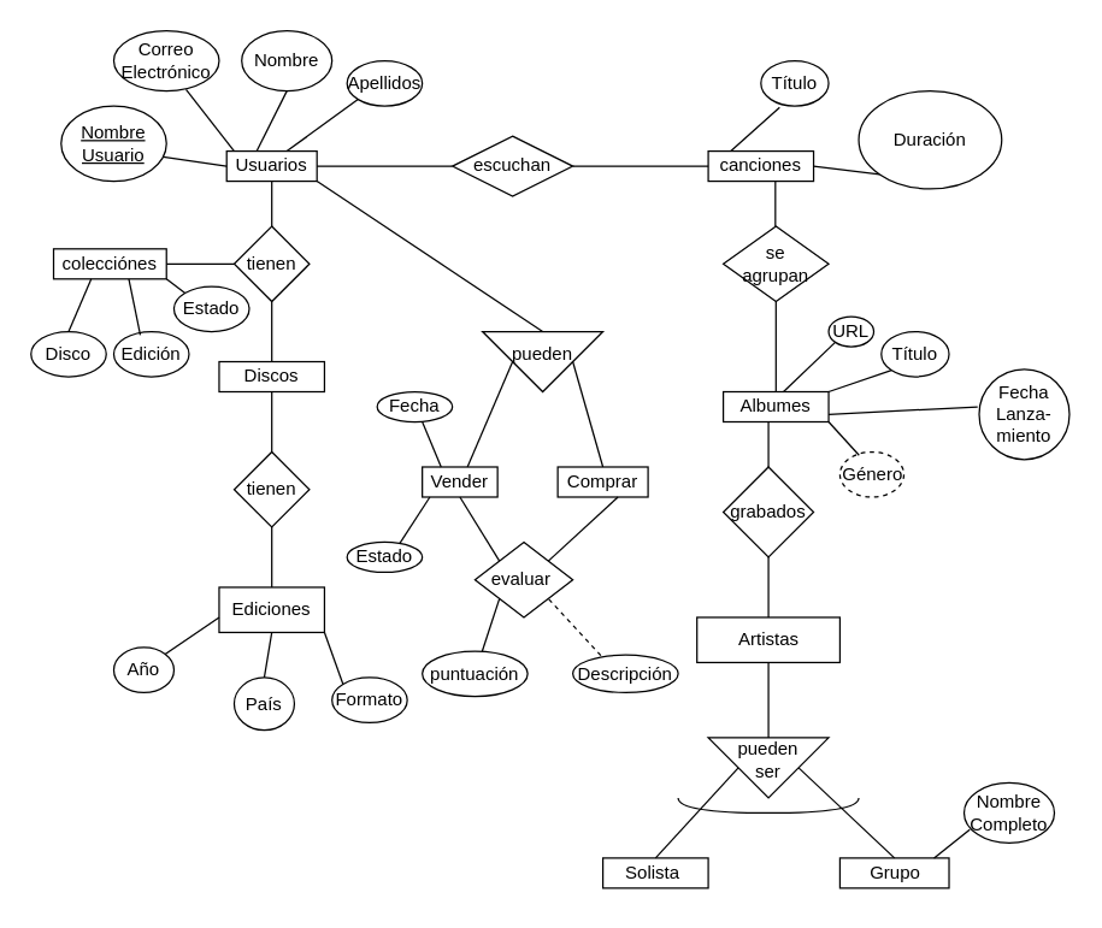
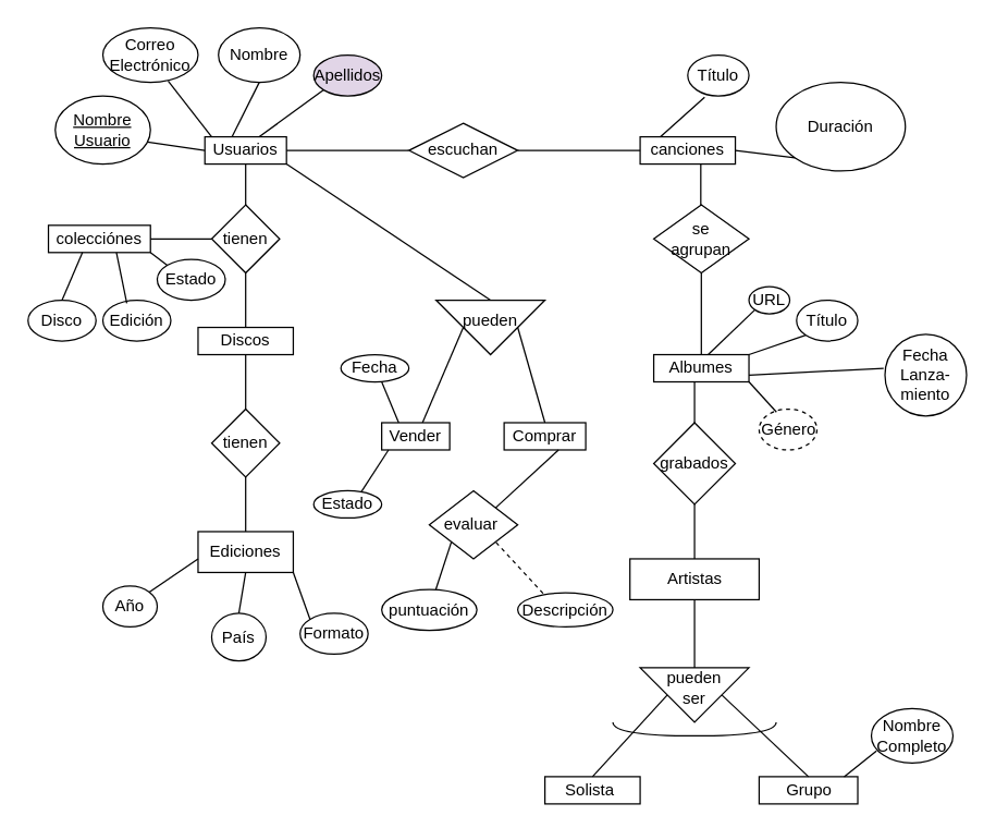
  <mxCell id="0" />
  <mxCell id="1" parent="0" />
  <mxCell id="2" value="Usuarios" style="rounded=0;whiteSpace=wrap;html=1;" vertex="1" parent="1"><mxGeometry x="150" y="100" width="60" height="20" as="geometry" /></mxCell>
  <mxCell id="3" value="" style="endArrow=none;html=1;rounded=0;" edge="1" parent="1" target="4"><mxGeometry width="50" height="50" relative="1" as="geometry"><mxPoint x="210" y="110" as="sourcePoint" /><mxPoint x="300" y="110" as="targetPoint" /></mxGeometry></mxCell>
  <mxCell id="4" value="escuchan" style="rhombus;whiteSpace=wrap;html=1;" vertex="1" parent="1"><mxGeometry x="300" y="90" width="80" height="40" as="geometry" /></mxCell>
  <mxCell id="5" value="canciones" style="rounded=0;whiteSpace=wrap;html=1;" vertex="1" parent="1"><mxGeometry x="470" y="100" width="70" height="20" as="geometry" /></mxCell>
  <mxCell id="6" value="" style="endArrow=none;html=1;rounded=0;entryX=0;entryY=0.5;entryDx=0;entryDy=0;" edge="1" parent="1" target="5"><mxGeometry width="50" height="50" relative="1" as="geometry"><mxPoint x="380" y="110" as="sourcePoint" /><mxPoint x="430" y="60" as="targetPoint" /></mxGeometry></mxCell>
  <mxCell id="7" value="" style="endArrow=none;html=1;rounded=0;" edge="1" parent="1"><mxGeometry width="50" height="50" relative="1" as="geometry"><mxPoint x="514.6" y="150" as="sourcePoint" /><mxPoint x="514.6" y="120" as="targetPoint" /></mxGeometry></mxCell>
  <mxCell id="8" value="se&lt;div&gt;agrupan&lt;/div&gt;" style="rhombus;whiteSpace=wrap;html=1;" vertex="1" parent="1"><mxGeometry x="480" y="150" width="70" height="50" as="geometry" /></mxCell>
  <mxCell id="9" value="Albumes" style="rounded=0;whiteSpace=wrap;html=1;" vertex="1" parent="1"><mxGeometry x="480" y="260" width="70" height="20" as="geometry" /></mxCell>
  <mxCell id="10" value="" style="endArrow=none;html=1;rounded=0;exitX=0.5;exitY=0;exitDx=0;exitDy=0;entryX=0.5;entryY=1;entryDx=0;entryDy=0;" edge="1" parent="1" source="9" target="8"><mxGeometry width="50" height="50" relative="1" as="geometry"><mxPoint x="470" y="250" as="sourcePoint" /><mxPoint x="520" y="200" as="targetPoint" /></mxGeometry></mxCell>
  <mxCell id="11" value="" style="endArrow=none;html=1;rounded=0;" edge="1" parent="1"><mxGeometry width="50" height="50" relative="1" as="geometry"><mxPoint x="510" y="310" as="sourcePoint" /><mxPoint x="510" y="280" as="targetPoint" /></mxGeometry></mxCell>
  <mxCell id="12" value="grabados" style="rhombus;whiteSpace=wrap;html=1;" vertex="1" parent="1"><mxGeometry x="480" y="310" width="60" height="60" as="geometry" /></mxCell>
  <mxCell id="13" value="Artistas" style="rounded=0;whiteSpace=wrap;html=1;" vertex="1" parent="1"><mxGeometry x="462.5" y="410" width="95" height="30" as="geometry" /></mxCell>
  <mxCell id="14" value="" style="endArrow=none;html=1;rounded=0;" edge="1" parent="1"><mxGeometry width="50" height="50" relative="1" as="geometry"><mxPoint x="510" y="410" as="sourcePoint" /><mxPoint x="510" y="370" as="targetPoint" /></mxGeometry></mxCell>
  <mxCell id="15" value="" style="triangle;whiteSpace=wrap;html=1;rotation=90;" vertex="1" parent="1"><mxGeometry x="490" y="470" width="40" height="80" as="geometry" /></mxCell>
  <mxCell id="16" value="" style="endArrow=none;html=1;rounded=0;entryX=0.5;entryY=1;entryDx=0;entryDy=0;" edge="1" parent="1" target="13"><mxGeometry width="50" height="50" relative="1" as="geometry"><mxPoint x="510" y="490" as="sourcePoint" /><mxPoint x="512.5" y="440" as="targetPoint" /></mxGeometry></mxCell>
  <mxCell id="17" value="pueden&lt;div&gt;ser&lt;/div&gt;" style="text;html=1;align=center;verticalAlign=middle;whiteSpace=wrap;rounded=0;" vertex="1" parent="1"><mxGeometry x="480" y="490" width="60" height="30" as="geometry" /></mxCell>
  <mxCell id="18" value="Solista&amp;nbsp;" style="rounded=0;whiteSpace=wrap;html=1;" vertex="1" parent="1"><mxGeometry x="400" y="570" width="70" height="20" as="geometry" /></mxCell>
  <mxCell id="19" value="Grupo" style="rounded=0;whiteSpace=wrap;html=1;" vertex="1" parent="1"><mxGeometry x="557.5" y="570" width="72.5" height="20" as="geometry" /></mxCell>
  <mxCell id="20" value="" style="endArrow=none;html=1;rounded=0;entryX=0.5;entryY=0;entryDx=0;entryDy=0;" edge="1" parent="1" target="19"><mxGeometry width="50" height="50" relative="1" as="geometry"><mxPoint x="530" y="510" as="sourcePoint" /><mxPoint x="607.5" y="480" as="targetPoint" /></mxGeometry></mxCell>
  <mxCell id="21" value="" style="endArrow=none;html=1;rounded=0;exitX=0.5;exitY=0;exitDx=0;exitDy=0;" edge="1" parent="1" source="18"><mxGeometry width="50" height="50" relative="1" as="geometry"><mxPoint x="440" y="560" as="sourcePoint" /><mxPoint x="490" y="510" as="targetPoint" /></mxGeometry></mxCell>
  <mxCell id="22" value="" style="shape=requiredInterface;html=1;verticalLabelPosition=bottom;sketch=0;rotation=90;" vertex="1" parent="1"><mxGeometry x="505" y="475" width="10" height="120" as="geometry" /></mxCell>
  <mxCell id="23" value="" style="endArrow=none;html=1;rounded=0;" edge="1" parent="1"><mxGeometry width="50" height="50" relative="1" as="geometry"><mxPoint x="180" y="150" as="sourcePoint" /><mxPoint x="180" y="120" as="targetPoint" /></mxGeometry></mxCell>
  <mxCell id="24" value="tienen" style="rhombus;whiteSpace=wrap;html=1;" vertex="1" parent="1"><mxGeometry x="155" y="150" width="50" height="50" as="geometry" /></mxCell>
  <mxCell id="25" value="" style="endArrow=none;html=1;rounded=0;" edge="1" parent="1"><mxGeometry width="50" height="50" relative="1" as="geometry"><mxPoint x="180" y="240" as="sourcePoint" /><mxPoint x="180" y="200" as="targetPoint" /></mxGeometry></mxCell>
  <mxCell id="26" value="Discos" style="rounded=0;whiteSpace=wrap;html=1;" vertex="1" parent="1"><mxGeometry x="145" y="240" width="70" height="20" as="geometry" /></mxCell>
  <mxCell id="27" value="" style="endArrow=none;html=1;rounded=0;" edge="1" parent="1"><mxGeometry width="50" height="50" relative="1" as="geometry"><mxPoint x="180" y="300" as="sourcePoint" /><mxPoint x="180" y="260" as="targetPoint" /></mxGeometry></mxCell>
  <mxCell id="28" value="tienen" style="rhombus;whiteSpace=wrap;html=1;" vertex="1" parent="1"><mxGeometry x="155" y="300" width="50" height="50" as="geometry" /></mxCell>
  <mxCell id="29" value="" style="endArrow=none;html=1;rounded=0;" edge="1" parent="1"><mxGeometry width="50" height="50" relative="1" as="geometry"><mxPoint x="180" y="390" as="sourcePoint" /><mxPoint x="180" y="350" as="targetPoint" /></mxGeometry></mxCell>
  <mxCell id="30" value="Ediciones" style="rounded=0;whiteSpace=wrap;html=1;" vertex="1" parent="1"><mxGeometry x="145" y="390" width="70" height="30" as="geometry" /></mxCell>
  <mxCell id="31" value="" style="endArrow=none;html=1;rounded=0;entryX=1;entryY=1;entryDx=0;entryDy=0;exitX=0.5;exitY=0;exitDx=0;exitDy=0;" edge="1" parent="1" source="33" target="2"><mxGeometry width="50" height="50" relative="1" as="geometry"><mxPoint x="330" y="190" as="sourcePoint" /><mxPoint x="230" y="130" as="targetPoint" /></mxGeometry></mxCell>
  <mxCell id="32" value="" style="triangle;whiteSpace=wrap;html=1;rotation=90;" vertex="1" parent="1"><mxGeometry x="340" y="200" width="40" height="80" as="geometry" /></mxCell>
  <mxCell id="33" value="pueden" style="text;html=1;align=center;verticalAlign=middle;whiteSpace=wrap;rounded=0;" vertex="1" parent="1"><mxGeometry x="330" y="220" width="60" height="30" as="geometry" /></mxCell>
  <mxCell id="34" value="" style="endArrow=none;html=1;rounded=0;" edge="1" parent="1"><mxGeometry width="50" height="50" relative="1" as="geometry"><mxPoint x="310" y="310" as="sourcePoint" /><mxPoint x="340" y="240" as="targetPoint" /></mxGeometry></mxCell>
  <mxCell id="35" value="" style="endArrow=none;html=1;rounded=0;" edge="1" parent="1"><mxGeometry width="50" height="50" relative="1" as="geometry"><mxPoint x="400" y="310" as="sourcePoint" /><mxPoint x="380" y="240" as="targetPoint" /></mxGeometry></mxCell>
  <mxCell id="36" value="Vender" style="rounded=0;whiteSpace=wrap;html=1;" vertex="1" parent="1"><mxGeometry x="280" y="310" width="50" height="20" as="geometry" /></mxCell>
  <mxCell id="37" value="Comprar" style="rounded=0;whiteSpace=wrap;html=1;" vertex="1" parent="1"><mxGeometry x="370" y="310" width="60" height="20" as="geometry" /></mxCell>
- <mxCell id="38" value="" style="endArrow=none;html=1;rounded=0;entryX=0.5;entryY=1;entryDx=0;entryDy=0;exitX=0;exitY=0;exitDx=0;exitDy=0;" edge="1" parent="1" source="39" target="36"><mxGeometry width="50" height="50" relative="1" as="geometry"><mxPoint x="260" y="390" as="sourcePoint" /><mxPoint x="310" y="340" as="targetPoint" /></mxGeometry></mxCell>
  <mxCell id="39" value="evaluar&amp;nbsp;" style="rhombus;whiteSpace=wrap;html=1;" vertex="1" parent="1"><mxGeometry x="315" y="360" width="65" height="50" as="geometry" /></mxCell>
  <mxCell id="40" value="" style="endArrow=none;html=1;rounded=0;exitX=1;exitY=0;exitDx=0;exitDy=0;" edge="1" parent="1" source="39"><mxGeometry width="50" height="50" relative="1" as="geometry"><mxPoint x="360" y="380" as="sourcePoint" /><mxPoint x="410" y="330" as="targetPoint" /></mxGeometry></mxCell>
  <mxCell id="41" value="Correo&lt;div&gt;Electrónico&lt;/div&gt;" style="ellipse;whiteSpace=wrap;html=1;" vertex="1" parent="1"><mxGeometry x="75" y="20" width="70" height="40" as="geometry" /></mxCell>
  <mxCell id="42" value="&lt;u&gt;Nombre&lt;/u&gt;&lt;div&gt;&lt;u&gt;Usuario&lt;/u&gt;&lt;/div&gt;" style="ellipse;whiteSpace=wrap;html=1;" vertex="1" parent="1"><mxGeometry x="40" y="70" width="70" height="50" as="geometry" /></mxCell>
- <mxCell id="43" value="Apellidos" style="ellipse;whiteSpace=wrap;html=1;" vertex="1" parent="1"><mxGeometry x="230" y="40" width="50" height="30" as="geometry" /></mxCell>
+ <mxCell id="43" value="Apellidos" style="ellipse;whiteSpace=wrap;html=1;fillColor=#e1d5e7;" vertex="1" parent="1"><mxGeometry x="230" y="40" width="50" height="30" as="geometry" /></mxCell>
  <mxCell id="44" value="Nombre" style="ellipse;whiteSpace=wrap;html=1;" vertex="1" parent="1"><mxGeometry x="160" y="20" width="60" height="40" as="geometry" /></mxCell>
  <mxCell id="45" value="" style="endArrow=none;html=1;rounded=0;entryX=0;entryY=1;entryDx=0;entryDy=0;" edge="1" parent="1" target="43"><mxGeometry width="50" height="50" relative="1" as="geometry"><mxPoint x="190" y="100" as="sourcePoint" /><mxPoint x="240" y="50" as="targetPoint" /></mxGeometry></mxCell>
  <mxCell id="46" value="" style="endArrow=none;html=1;rounded=0;entryX=0.5;entryY=1;entryDx=0;entryDy=0;" edge="1" parent="1" target="44"><mxGeometry width="50" height="50" relative="1" as="geometry"><mxPoint x="170" y="100" as="sourcePoint" /><mxPoint x="220" y="50" as="targetPoint" /></mxGeometry></mxCell>
  <mxCell id="47" value="" style="endArrow=none;html=1;rounded=0;entryX=0.686;entryY=0.975;entryDx=0;entryDy=0;entryPerimeter=0;" edge="1" parent="1" target="41"><mxGeometry width="50" height="50" relative="1" as="geometry"><mxPoint x="155" y="100" as="sourcePoint" /><mxPoint x="205" y="50" as="targetPoint" /></mxGeometry></mxCell>
  <mxCell id="48" value="" style="endArrow=none;html=1;rounded=0;exitX=0.969;exitY=0.676;exitDx=0;exitDy=0;exitPerimeter=0;" edge="1" parent="1" source="42"><mxGeometry width="50" height="50" relative="1" as="geometry"><mxPoint x="100" y="160" as="sourcePoint" /><mxPoint x="150" y="110" as="targetPoint" /></mxGeometry></mxCell>
  <mxCell id="49" value="Título" style="ellipse;whiteSpace=wrap;html=1;" vertex="1" parent="1"><mxGeometry x="505" y="40" width="45" height="30" as="geometry" /></mxCell>
  <mxCell id="50" value="Duración" style="ellipse;whiteSpace=wrap;html=1;" vertex="1" parent="1"><mxGeometry x="570" y="60" width="95" height="65" as="geometry" /></mxCell>
  <mxCell id="51" value="" style="endArrow=none;html=1;rounded=0;entryX=0;entryY=1;entryDx=0;entryDy=0;" edge="1" parent="1" target="50"><mxGeometry width="50" height="50" relative="1" as="geometry"><mxPoint x="540" y="110" as="sourcePoint" /><mxPoint x="590" y="60" as="targetPoint" /></mxGeometry></mxCell>
  <mxCell id="52" value="" style="endArrow=none;html=1;rounded=0;entryX=0.276;entryY=1.033;entryDx=0;entryDy=0;entryPerimeter=0;" edge="1" parent="1" target="49"><mxGeometry width="50" height="50" relative="1" as="geometry"><mxPoint x="485" y="100" as="sourcePoint" /><mxPoint x="535" y="50" as="targetPoint" /></mxGeometry></mxCell>
  <mxCell id="53" value="URL" style="ellipse;whiteSpace=wrap;html=1;" vertex="1" parent="1"><mxGeometry x="550" y="210" width="30" height="20" as="geometry" /></mxCell>
  <mxCell id="54" value="Título" style="ellipse;whiteSpace=wrap;html=1;" vertex="1" parent="1"><mxGeometry x="585" y="220" width="45" height="30" as="geometry" /></mxCell>
  <mxCell id="55" value="Fecha&lt;div&gt;Lanza-&lt;/div&gt;&lt;div&gt;miento&lt;/div&gt;" style="ellipse;whiteSpace=wrap;html=1;" vertex="1" parent="1"><mxGeometry x="650" y="245" width="60" height="60" as="geometry" /></mxCell>
  <mxCell id="56" value="Género" style="ellipse;whiteSpace=wrap;html=1;dashed=1;" vertex="1" parent="1"><mxGeometry x="557.5" y="300" width="42.5" height="30" as="geometry" /></mxCell>
  <mxCell id="57" value="" style="endArrow=none;html=1;rounded=0;entryX=0;entryY=1;entryDx=0;entryDy=0;" edge="1" parent="1" target="54"><mxGeometry width="50" height="50" relative="1" as="geometry"><mxPoint x="550" y="260" as="sourcePoint" /><mxPoint x="600" y="210" as="targetPoint" /></mxGeometry></mxCell>
  <mxCell id="58" value="" style="endArrow=none;html=1;rounded=0;entryX=-0.017;entryY=0.417;entryDx=0;entryDy=0;entryPerimeter=0;" edge="1" parent="1" target="55"><mxGeometry width="50" height="50" relative="1" as="geometry"><mxPoint x="550" y="275" as="sourcePoint" /><mxPoint x="600" y="225" as="targetPoint" /></mxGeometry></mxCell>
  <mxCell id="59" value="" style="endArrow=none;html=1;rounded=0;entryX=0.299;entryY=0.073;entryDx=0;entryDy=0;entryPerimeter=0;" edge="1" parent="1" target="56"><mxGeometry width="50" height="50" relative="1" as="geometry"><mxPoint x="550" y="280" as="sourcePoint" /><mxPoint x="600" y="230" as="targetPoint" /></mxGeometry></mxCell>
  <mxCell id="60" value="" style="endArrow=none;html=1;rounded=0;entryX=0;entryY=1;entryDx=0;entryDy=0;" edge="1" parent="1" target="53"><mxGeometry width="50" height="50" relative="1" as="geometry"><mxPoint x="520" y="260" as="sourcePoint" /><mxPoint x="570" y="210" as="targetPoint" /></mxGeometry></mxCell>
  <mxCell id="61" value="Nombre&lt;div&gt;Completo&lt;/div&gt;" style="ellipse;whiteSpace=wrap;html=1;" vertex="1" parent="1"><mxGeometry x="640" y="520" width="60" height="40" as="geometry" /></mxCell>
  <mxCell id="62" value="" style="endArrow=none;html=1;rounded=0;entryX=0.063;entryY=0.775;entryDx=0;entryDy=0;entryPerimeter=0;" edge="1" parent="1" target="61"><mxGeometry width="50" height="50" relative="1" as="geometry"><mxPoint x="620" y="570" as="sourcePoint" /><mxPoint x="640" y="550" as="targetPoint" /></mxGeometry></mxCell>
  <mxCell id="63" value="Año" style="ellipse;whiteSpace=wrap;html=1;" vertex="1" parent="1"><mxGeometry x="75" y="430" width="40" height="30" as="geometry" /></mxCell>
  <mxCell id="64" value="País" style="ellipse;whiteSpace=wrap;html=1;" vertex="1" parent="1"><mxGeometry x="155" y="450" width="40" height="35" as="geometry" /></mxCell>
  <mxCell id="65" value="Formato" style="ellipse;whiteSpace=wrap;html=1;" vertex="1" parent="1"><mxGeometry x="220" y="450" width="50" height="30" as="geometry" /></mxCell>
  <mxCell id="66" value="" style="endArrow=none;html=1;rounded=0;exitX=1;exitY=0;exitDx=0;exitDy=0;" edge="1" parent="1" source="63"><mxGeometry width="50" height="50" relative="1" as="geometry"><mxPoint x="95" y="460" as="sourcePoint" /><mxPoint x="145" y="410" as="targetPoint" /></mxGeometry></mxCell>
  <mxCell id="67" value="" style="endArrow=none;html=1;rounded=0;exitX=0.5;exitY=0;exitDx=0;exitDy=0;" edge="1" parent="1" source="64"><mxGeometry width="50" height="50" relative="1" as="geometry"><mxPoint x="130" y="470" as="sourcePoint" /><mxPoint x="180" y="420" as="targetPoint" /></mxGeometry></mxCell>
  <mxCell id="68" value="" style="endArrow=none;html=1;rounded=0;entryX=0;entryY=0;entryDx=0;entryDy=0;" edge="1" parent="1" target="65"><mxGeometry width="50" height="50" relative="1" as="geometry"><mxPoint x="215" y="420" as="sourcePoint" /><mxPoint x="265" y="370" as="targetPoint" /></mxGeometry></mxCell>
  <mxCell id="69" value="colecciónes" style="rounded=0;whiteSpace=wrap;html=1;" vertex="1" parent="1"><mxGeometry x="35" y="165" width="75" height="20" as="geometry" /></mxCell>
  <mxCell id="70" value="" style="endArrow=none;html=1;rounded=0;exitX=1;exitY=0.5;exitDx=0;exitDy=0;entryX=0;entryY=0.5;entryDx=0;entryDy=0;" edge="1" parent="1" source="69" target="24"><mxGeometry width="50" height="50" relative="1" as="geometry"><mxPoint x="110" y="220" as="sourcePoint" /><mxPoint x="150" y="175" as="targetPoint" /></mxGeometry></mxCell>
  <mxCell id="71" value="Estado" style="ellipse;whiteSpace=wrap;html=1;" vertex="1" parent="1"><mxGeometry x="115" y="190" width="50" height="30" as="geometry" /></mxCell>
  <mxCell id="72" value="Edición" style="ellipse;whiteSpace=wrap;html=1;" vertex="1" parent="1"><mxGeometry x="75" y="220" width="50" height="30" as="geometry" /></mxCell>
  <mxCell id="73" value="Disco" style="ellipse;whiteSpace=wrap;html=1;" vertex="1" parent="1"><mxGeometry x="20" y="220" width="50" height="30" as="geometry" /></mxCell>
  <mxCell id="74" value="" style="endArrow=none;html=1;rounded=0;exitX=0;exitY=0;exitDx=0;exitDy=0;" edge="1" parent="1" source="71"><mxGeometry width="50" height="50" relative="1" as="geometry"><mxPoint x="60" y="235" as="sourcePoint" /><mxPoint x="110" y="185" as="targetPoint" /></mxGeometry></mxCell>
  <mxCell id="75" value="" style="endArrow=none;html=1;rounded=0;exitX=0.352;exitY=0.073;exitDx=0;exitDy=0;exitPerimeter=0;" edge="1" parent="1" source="72"><mxGeometry width="50" height="50" relative="1" as="geometry"><mxPoint x="35" y="235" as="sourcePoint" /><mxPoint x="85" y="185" as="targetPoint" /></mxGeometry></mxCell>
  <mxCell id="76" value="" style="endArrow=none;html=1;rounded=0;exitX=0.5;exitY=0;exitDx=0;exitDy=0;" edge="1" parent="1" source="73"><mxGeometry width="50" height="50" relative="1" as="geometry"><mxPoint y="235" as="sourcePoint" x="10" /><mxPoint x="60" y="185" as="targetPoint" /></mxGeometry></mxCell>
  <mxCell id="77" value="Estado" style="ellipse;whiteSpace=wrap;html=1;" vertex="1" parent="1"><mxGeometry x="230" y="360" width="50" height="20" as="geometry" /></mxCell>
  <mxCell id="78" value="Fecha" style="ellipse;whiteSpace=wrap;html=1;" vertex="1" parent="1"><mxGeometry x="250" y="260" width="50" height="20" as="geometry" /></mxCell>
  <mxCell id="79" value="" style="endArrow=none;html=1;rounded=0;exitX=0.25;exitY=0;exitDx=0;exitDy=0;" edge="1" parent="1" source="36"><mxGeometry width="50" height="50" relative="1" as="geometry"><mxPoint x="270" y="320" as="sourcePoint" /><mxPoint x="280" y="280" as="targetPoint" /></mxGeometry></mxCell>
  <mxCell id="80" value="" style="endArrow=none;html=1;rounded=0;exitX=0.696;exitY=0.059;exitDx=0;exitDy=0;exitPerimeter=0;" edge="1" parent="1" source="77"><mxGeometry width="50" height="50" relative="1" as="geometry"><mxPoint x="270" y="345" as="sourcePoint" /><mxPoint x="285" y="330" as="targetPoint" /></mxGeometry></mxCell>
  <mxCell id="81" value="puntuación" style="ellipse;whiteSpace=wrap;html=1;" vertex="1" parent="1"><mxGeometry x="280" y="432.5" width="70" height="30" as="geometry" /></mxCell>
  <mxCell id="82" value="Descripción" style="ellipse;whiteSpace=wrap;html=1;" vertex="1" parent="1"><mxGeometry x="380" y="435" width="70" height="25" as="geometry" /></mxCell>
  <mxCell id="83" value="" style="endArrow=none;html=1;rounded=0;entryX=1;entryY=1;entryDx=0;entryDy=0;exitX=0.266;exitY=0.016;exitDx=0;exitDy=0;exitPerimeter=0;dashed=1;" edge="1" parent="1" source="82" target="39"><mxGeometry width="50" height="50" relative="1" as="geometry"><mxPoint x="270" y="320" as="sourcePoint" /><mxPoint x="320" y="270" as="targetPoint" /></mxGeometry></mxCell>
  <mxCell id="84" value="" style="endArrow=none;html=1;rounded=0;entryX=0;entryY=1;entryDx=0;entryDy=0;" edge="1" parent="1" source="81" target="39"><mxGeometry width="50" height="50" relative="1" as="geometry"><mxPoint x="280" y="450" as="sourcePoint" /><mxPoint x="330" y="400" as="targetPoint" /></mxGeometry></mxCell>
